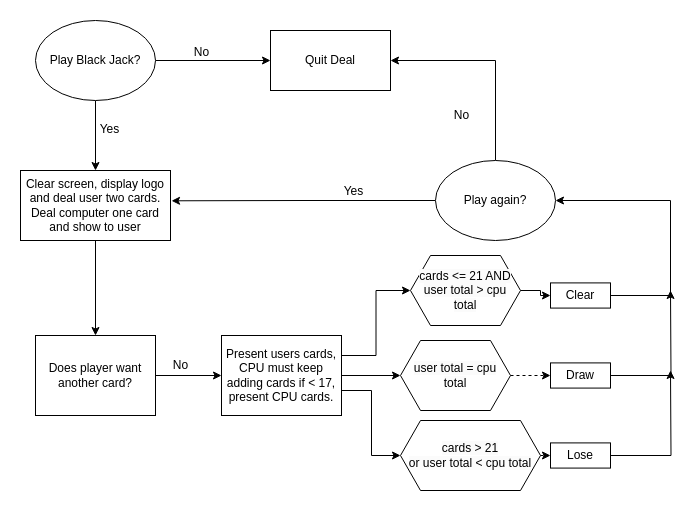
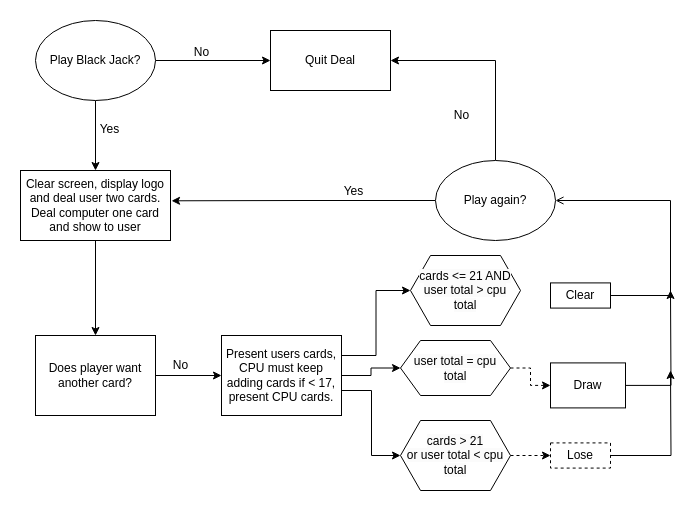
  <mxCell id="0" />
  <mxCell id="1" parent="0" />
  <mxCell id="2" style="edgeStyle=orthogonalEdgeStyle;rounded=0;orthogonalLoop=1;jettySize=auto;html=1;exitX=1;exitY=0.5;exitDx=0;exitDy=0;" parent="1" edge="1"><mxGeometry relative="1" as="geometry"><mxPoint x="270" y="60" as="targetPoint" /><mxPoint x="155" y="60" as="sourcePoint" /></mxGeometry></mxCell>
  <mxCell id="3" value="No" style="text;html=1;align=center;verticalAlign=middle;resizable=0;points=[];autosize=1;strokeColor=none;fillColor=none;" parent="1" vertex="1"><mxGeometry x="181" y="37" width="40" height="30" as="geometry" /></mxCell>
  <mxCell id="4" value="Quit Deal" style="whiteSpace=wrap;html=1;" parent="1" vertex="1"><mxGeometry x="270" y="30" width="120" height="60" as="geometry" /></mxCell>
  <mxCell id="5" style="edgeStyle=orthogonalEdgeStyle;rounded=0;orthogonalLoop=1;jettySize=auto;html=1;exitX=0.5;exitY=1;exitDx=0;exitDy=0;entryX=0.5;entryY=0;entryDx=0;entryDy=0;" parent="1" source="6" target="9" edge="1"><mxGeometry relative="1" as="geometry"><mxPoint x="94.759" y="170" as="targetPoint" /></mxGeometry></mxCell>
  <mxCell id="6" value="Play Black Jack?" style="ellipse;whiteSpace=wrap;html=1;" parent="1" vertex="1"><mxGeometry x="35" y="20" width="120" height="80" as="geometry" /></mxCell>
  <mxCell id="7" value="Yes" style="text;html=1;align=center;verticalAlign=middle;resizable=0;points=[];autosize=1;strokeColor=none;fillColor=none;" parent="1" vertex="1"><mxGeometry x="89" y="114" width="40" height="30" as="geometry" /></mxCell>
  <mxCell id="8" style="edgeStyle=orthogonalEdgeStyle;rounded=0;orthogonalLoop=1;jettySize=auto;html=1;entryX=0.5;entryY=0;entryDx=0;entryDy=0;" parent="1" source="9" target="11" edge="1"><mxGeometry relative="1" as="geometry" /></mxCell>
  <mxCell id="9" value="Clear screen, display logo and deal user two cards. Deal computer one card and show to user" style="whiteSpace=wrap;html=1;" parent="1" vertex="1"><mxGeometry x="20" y="170" width="150" height="70" as="geometry" /></mxCell>
  <mxCell id="10" style="edgeStyle=orthogonalEdgeStyle;rounded=0;orthogonalLoop=1;jettySize=auto;html=1;exitX=1;exitY=0.5;exitDx=0;exitDy=0;entryX=0;entryY=0.5;entryDx=0;entryDy=0;" parent="1" source="11" target="16" edge="1"><mxGeometry relative="1" as="geometry" /></mxCell>
  <mxCell id="11" value="Does player want another card?" style="whiteSpace=wrap;html=1;rounded=0;" parent="1" vertex="1"><mxGeometry x="35" y="335" width="120" height="80" as="geometry" /></mxCell>
  <mxCell id="12" value="No" style="text;html=1;align=center;verticalAlign=middle;resizable=0;points=[];autosize=1;strokeColor=none;fillColor=none;" parent="1" vertex="1"><mxGeometry x="160" y="350" width="40" height="30" as="geometry" /></mxCell>
  <mxCell id="13" style="edgeStyle=orthogonalEdgeStyle;rounded=0;orthogonalLoop=1;jettySize=auto;html=1;exitX=1;exitY=0.25;exitDx=0;exitDy=0;entryX=0;entryY=0.5;entryDx=0;entryDy=0;" parent="1" source="16" target="25" edge="1"><mxGeometry relative="1" as="geometry" /></mxCell>
  <mxCell id="14" style="edgeStyle=orthogonalEdgeStyle;rounded=0;orthogonalLoop=1;jettySize=auto;html=1;exitX=1;exitY=0.75;exitDx=0;exitDy=0;entryX=0;entryY=0.5;entryDx=0;entryDy=0;" parent="1" source="16" target="21" edge="1"><mxGeometry relative="1" as="geometry"><Array as="points"><mxPoint x="341" y="390" /><mxPoint x="371" y="390" /><mxPoint x="371" y="455" /></Array></mxGeometry></mxCell>
  <mxCell id="15" style="edgeStyle=orthogonalEdgeStyle;rounded=0;orthogonalLoop=1;jettySize=auto;html=1;exitX=1;exitY=0.5;exitDx=0;exitDy=0;entryX=0;entryY=0.5;entryDx=0;entryDy=0;" parent="1" source="16" target="23" edge="1"><mxGeometry relative="1" as="geometry" /></mxCell>
  <mxCell id="16" value="Present users cards, CPU must keep adding cards if &amp;lt; 17,&lt;br&gt;present CPU cards." style="whiteSpace=wrap;html=1;" parent="1" vertex="1"><mxGeometry x="221" y="335" width="120" height="80" as="geometry" /></mxCell>
  <mxCell id="17" style="edgeStyle=orthogonalEdgeStyle;rounded=0;orthogonalLoop=1;jettySize=auto;html=1;exitX=0;exitY=0.5;exitDx=0;exitDy=0;entryX=1.007;entryY=0.433;entryDx=0;entryDy=0;entryPerimeter=0;" parent="1" source="19" target="9" edge="1"><mxGeometry relative="1" as="geometry" /></mxCell>
  <mxCell id="18" style="edgeStyle=orthogonalEdgeStyle;rounded=0;orthogonalLoop=1;jettySize=auto;html=1;exitX=0.5;exitY=0;exitDx=0;exitDy=0;entryX=1;entryY=0.5;entryDx=0;entryDy=0;" parent="1" source="19" target="4" edge="1"><mxGeometry relative="1" as="geometry"><mxPoint x="449.966" y="60" as="targetPoint" /></mxGeometry></mxCell>
  <mxCell id="19" value="Play again?" style="ellipse;whiteSpace=wrap;html=1;" parent="1" vertex="1"><mxGeometry x="435" y="160" width="120" height="80" as="geometry" /></mxCell>
  <mxCell id="20" style="edgeStyle=orthogonalEdgeStyle;rounded=0;orthogonalLoop=1;jettySize=auto;html=1;exitX=1;exitY=0.5;exitDx=0;exitDy=0;entryX=0;entryY=0.5;entryDx=0;entryDy=0;dashed=1;" parent="1" source="21" target="31" edge="1"><mxGeometry relative="1" as="geometry" /></mxCell>
- <mxCell id="21" value="&lt;meta charset=&quot;utf-8&quot;&gt;&lt;span style=&quot;color: rgb(0, 0, 0); font-family: Helvetica; font-size: 12px; font-style: normal; font-variant-ligatures: normal; font-variant-caps: normal; font-weight: 400; letter-spacing: normal; orphans: 2; text-align: center; text-indent: 0px; text-transform: none; widows: 2; word-spacing: 0px; -webkit-text-stroke-width: 0px; background-color: rgb(251, 251, 251); text-decoration-thickness: initial; text-decoration-style: initial; text-decoration-color: initial; float: none; display: inline !important;&quot;&gt;cards &amp;gt; 21&lt;/span&gt;&lt;br style=&quot;border-color: var(--border-color); color: rgb(0, 0, 0); font-family: Helvetica; font-size: 12px; font-style: normal; font-variant-ligatures: normal; font-variant-caps: normal; font-weight: 400; letter-spacing: normal; orphans: 2; text-align: center; text-indent: 0px; text-transform: none; widows: 2; word-spacing: 0px; -webkit-text-stroke-width: 0px; background-color: rgb(251, 251, 251); text-decoration-thickness: initial; text-decoration-style: initial; text-decoration-color: initial;&quot;&gt;&lt;span style=&quot;color: rgb(0, 0, 0); font-family: Helvetica; font-size: 12px; font-style: normal; font-variant-ligatures: normal; font-variant-caps: normal; font-weight: 400; letter-spacing: normal; orphans: 2; text-align: center; text-indent: 0px; text-transform: none; widows: 2; word-spacing: 0px; -webkit-text-stroke-width: 0px; background-color: rgb(251, 251, 251); text-decoration-thickness: initial; text-decoration-style: initial; text-decoration-color: initial; float: none; display: inline !important;&quot;&gt;or user total &amp;lt; cpu total&lt;/span&gt;" style="shape=hexagon;perimeter=hexagonPerimeter2;whiteSpace=wrap;html=1;fixedSize=1;" parent="1" vertex="1"><mxGeometry x="400" y="420" width="140" height="70" as="geometry" /></mxCell>
+ <mxCell id="21" value="&lt;meta charset=&quot;utf-8&quot;&gt;&lt;span style=&quot;color: rgb(0, 0, 0); font-family: Helvetica; font-size: 12px; font-style: normal; font-variant-ligatures: normal; font-variant-caps: normal; font-weight: 400; letter-spacing: normal; orphans: 2; text-align: center; text-indent: 0px; text-transform: none; widows: 2; word-spacing: 0px; -webkit-text-stroke-width: 0px; background-color: rgb(251, 251, 251); text-decoration-thickness: initial; text-decoration-style: initial; text-decoration-color: initial; float: none; display: inline !important;&quot;&gt;cards &amp;gt; 21&lt;/span&gt;&lt;br style=&quot;border-color: var(--border-color); color: rgb(0, 0, 0); font-family: Helvetica; font-size: 12px; font-style: normal; font-variant-ligatures: normal; font-variant-caps: normal; font-weight: 400; letter-spacing: normal; orphans: 2; text-align: center; text-indent: 0px; text-transform: none; widows: 2; word-spacing: 0px; -webkit-text-stroke-width: 0px; background-color: rgb(251, 251, 251); text-decoration-thickness: initial; text-decoration-style: initial; text-decoration-color: initial;&quot;&gt;&lt;span style=&quot;color: rgb(0, 0, 0); font-family: Helvetica; font-size: 12px; font-style: normal; font-variant-ligatures: normal; font-variant-caps: normal; font-weight: 400; letter-spacing: normal; orphans: 2; text-align: center; text-indent: 0px; text-transform: none; widows: 2; word-spacing: 0px; -webkit-text-stroke-width: 0px; background-color: rgb(251, 251, 251); text-decoration-thickness: initial; text-decoration-style: initial; text-decoration-color: initial; float: none; display: inline !important;&quot;&gt;or user total &amp;lt; cpu total&lt;/span&gt;" style="shape=hexagon;perimeter=hexagonPerimeter2;whiteSpace=wrap;html=1;fixedSize=1;" parent="1" vertex="1"><mxGeometry x="400" y="420" width="110" height="70" as="geometry" /></mxCell>
  <mxCell id="22" style="edgeStyle=orthogonalEdgeStyle;rounded=0;orthogonalLoop=1;jettySize=auto;html=1;exitX=1;exitY=0.5;exitDx=0;exitDy=0;entryX=0;entryY=0.5;entryDx=0;entryDy=0;dashed=1;" parent="1" source="23" target="29" edge="1"><mxGeometry relative="1" as="geometry" /></mxCell>
- <mxCell id="23" value="&lt;span style=&quot;color: rgb(0, 0, 0); font-family: Helvetica; font-size: 12px; font-style: normal; font-variant-ligatures: normal; font-variant-caps: normal; font-weight: 400; letter-spacing: normal; orphans: 2; text-align: center; text-indent: 0px; text-transform: none; widows: 2; word-spacing: 0px; -webkit-text-stroke-width: 0px; background-color: rgb(251, 251, 251); text-decoration-thickness: initial; text-decoration-style: initial; text-decoration-color: initial; float: none; display: inline !important;&quot;&gt;user total = cpu total&lt;/span&gt;" style="shape=hexagon;perimeter=hexagonPerimeter2;whiteSpace=wrap;html=1;fixedSize=1;" parent="1" vertex="1"><mxGeometry x="400" y="340" width="110" height="70" as="geometry" /></mxCell>
- <mxCell id="24" style="edgeStyle=orthogonalEdgeStyle;rounded=0;orthogonalLoop=1;jettySize=auto;html=1;exitX=1;exitY=0.5;exitDx=0;exitDy=0;" parent="1" source="25" target="27" edge="1"><mxGeometry relative="1" as="geometry"><mxPoint x="540" y="295.172" as="targetPoint" /></mxGeometry></mxCell>
+ <mxCell id="23" value="&lt;span style=&quot;color: rgb(0, 0, 0); font-family: Helvetica; font-size: 12px; font-style: normal; font-variant-ligatures: normal; font-variant-caps: normal; font-weight: 400; letter-spacing: normal; orphans: 2; text-align: center; text-indent: 0px; text-transform: none; widows: 2; word-spacing: 0px; -webkit-text-stroke-width: 0px; background-color: rgb(251, 251, 251); text-decoration-thickness: initial; text-decoration-style: initial; text-decoration-color: initial; float: none; display: inline !important;&quot;&gt;user total = cpu total&lt;/span&gt;" style="shape=hexagon;perimeter=hexagonPerimeter2;whiteSpace=wrap;html=1;fixedSize=1;" parent="1" vertex="1"><mxGeometry x="400" y="340" width="110" height="55" as="geometry" /></mxCell>
  <mxCell id="25" value="&lt;span style=&quot;color: rgb(0, 0, 0); font-family: Helvetica; font-size: 12px; font-style: normal; font-variant-ligatures: normal; font-variant-caps: normal; font-weight: 400; letter-spacing: normal; orphans: 2; text-align: center; text-indent: 0px; text-transform: none; widows: 2; word-spacing: 0px; -webkit-text-stroke-width: 0px; background-color: rgb(251, 251, 251); text-decoration-thickness: initial; text-decoration-style: initial; text-decoration-color: initial; float: none; display: inline !important;&quot;&gt;cards &amp;lt;= 21 AND user total &amp;gt; cpu total&lt;/span&gt;" style="shape=hexagon;perimeter=hexagonPerimeter2;whiteSpace=wrap;html=1;fixedSize=1;" parent="1" vertex="1"><mxGeometry x="410" y="255" width="110" height="70" as="geometry" /></mxCell>
- <mxCell id="26" style="edgeStyle=orthogonalEdgeStyle;rounded=0;orthogonalLoop=1;jettySize=auto;html=1;exitX=1;exitY=0.5;exitDx=0;exitDy=0;entryX=1;entryY=0.5;entryDx=0;entryDy=0;" parent="1" source="27" target="19" edge="1"><mxGeometry relative="1" as="geometry"><Array as="points"><mxPoint x="670" y="295" /><mxPoint x="670" y="200" /></Array></mxGeometry></mxCell>
+ <mxCell id="26" style="edgeStyle=orthogonalEdgeStyle;rounded=0;orthogonalLoop=1;jettySize=auto;html=1;exitX=1;exitY=0.5;exitDx=0;exitDy=0;entryX=1;entryY=0.5;entryDx=0;entryDy=0;endArrow=open;" parent="1" source="27" target="19" edge="1"><mxGeometry relative="1" as="geometry"><Array as="points"><mxPoint x="670" y="295" /><mxPoint x="670" y="200" /></Array></mxGeometry></mxCell>
  <mxCell id="27" value="Clear" style="rounded=0;whiteSpace=wrap;html=1;" parent="1" vertex="1"><mxGeometry x="550" y="282.41" width="60" height="25.17" as="geometry" /></mxCell>
  <mxCell id="28" style="edgeStyle=orthogonalEdgeStyle;rounded=0;orthogonalLoop=1;jettySize=auto;html=1;exitX=1;exitY=0.5;exitDx=0;exitDy=0;" parent="1" source="29" edge="1"><mxGeometry relative="1" as="geometry"><mxPoint x="670" y="290" as="targetPoint" /></mxGeometry></mxCell>
- <mxCell id="29" value="Draw" style="rounded=0;whiteSpace=wrap;html=1;" parent="1" vertex="1"><mxGeometry x="550" y="362.41" width="60" height="25.17" as="geometry" /></mxCell>
+ <mxCell id="29" value="Draw" style="rounded=0;whiteSpace=wrap;html=1;" parent="1" vertex="1"><mxGeometry x="550" y="362.41" width="75" height="45" as="geometry" /></mxCell>
  <mxCell id="30" style="edgeStyle=orthogonalEdgeStyle;rounded=0;orthogonalLoop=1;jettySize=auto;html=1;exitX=1;exitY=0.5;exitDx=0;exitDy=0;" parent="1" source="31" edge="1"><mxGeometry relative="1" as="geometry"><mxPoint x="670" y="370" as="targetPoint" /></mxGeometry></mxCell>
- <mxCell id="31" value="Lose" style="rounded=0;whiteSpace=wrap;html=1;" parent="1" vertex="1"><mxGeometry x="550" y="442.41" width="60" height="25.17" as="geometry" /></mxCell>
+ <mxCell id="31" value="Lose" style="rounded=0;whiteSpace=wrap;html=1;dashed=1;" parent="1" vertex="1"><mxGeometry x="550" y="442.41" width="60" height="25.17" as="geometry" /></mxCell>
  <mxCell id="32" value="Yes" style="text;html=1;align=center;verticalAlign=middle;resizable=0;points=[];autosize=1;strokeColor=none;fillColor=none;" parent="1" vertex="1"><mxGeometry x="333" y="176" width="40" height="30" as="geometry" /></mxCell>
  <mxCell id="33" value="No" style="text;html=1;align=center;verticalAlign=middle;resizable=0;points=[];autosize=1;strokeColor=none;fillColor=none;" parent="1" vertex="1"><mxGeometry x="441" y="100" width="40" height="30" as="geometry" /></mxCell>
